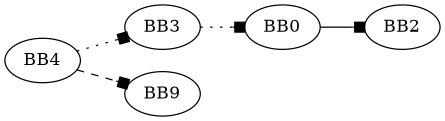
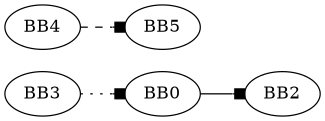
  digraph {
    rankdir=LR
    edge [arrowhead=box style=dotted]
    BB0
    BB2
    BB4
    BB3
-   BB5 [label=BB9]
+   BB5
    BB0 -> BB2 [style=solid]
-   BB4 -> BB3
    BB4 -> BB5 [style=dashed]
    BB3 -> BB0
  }
